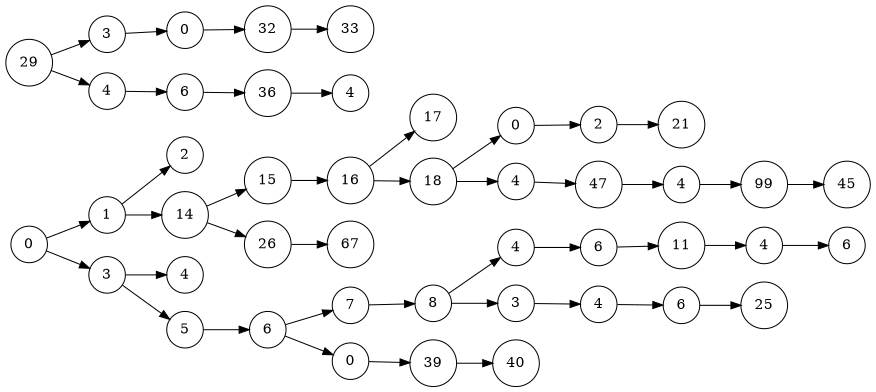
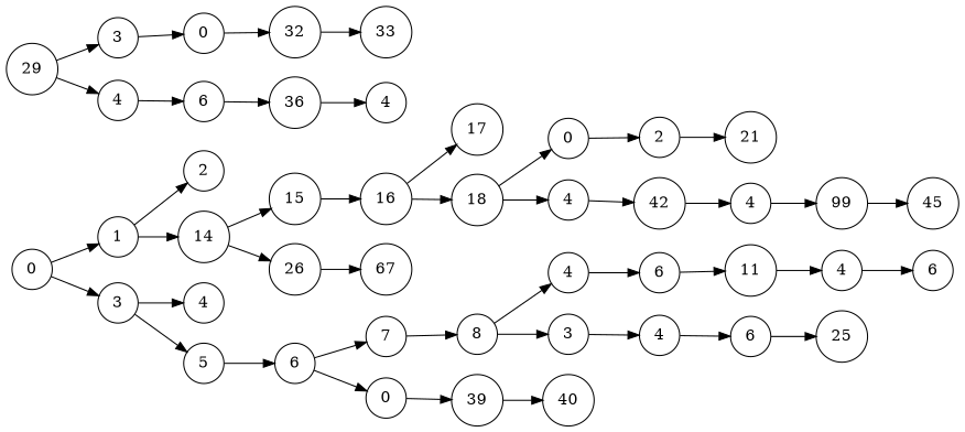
  digraph {
    rankdir=LR
    node [isInitial=false kind=PASSAGE shape=circle]
    edge [letter=1]
    0 [isInitial=true]
    1
    3
    2 [kind=AVOID]
    14
    4 [kind=AVOID]
    5
    15
    26
    6
    7
    n12 [index=0 label=0]
    8
    39 [index=1]
    n15 [index=4 label=4]
    n16 [index=3 label=3]
    n17 [index=6 label=6]
    n18 [index=4 label=4]
    11 [index=5]
    n20 [index=4 label=4]
    n21 [index=6 kind=ACCEPTING label=6]
    16
    n23 [label=67]
    17 [kind=AVOID]
    18
    n26 [index=0 label=0]
    n27 [index=4 label=4]
    n28 [index=2 label=2]
-   42 [index=5 label=47]
+   42 [index=5]
    21 [kind=AVOID]
    n31 [index=6 label=6]
    25 [kind=AVOID]
    n33 [index=3 label=3]
    29
    n35 [index=4 label=4]
    n36 [index=0 label=0]
    n37 [index=6 label=6]
    32 [index=1]
    33 [kind=AVOID]
    36 [index=5]
    n41 [index=4 kind=ACCEPTING label=4]
    40 [kind=AVOID]
    n43 [index=4 label=4]
    n44 [index=6 label=99]
    45 [index=5 kind=ACCEPTING]
    0 -> 1 [letter=0]
    0 -> 3
    1 -> 2
    1 -> 14 [letter=0]
    3 -> 4
    3 -> 5 [letter=0]
    14 -> 15 [letter=0]
    14 -> 26
    5 -> 6 [letter=0]
    15 -> 16 [letter=0]
    26 -> n23 [letter=0]
    6 -> 7
    6 -> n12 [index=4 letter=0]
    7 -> 8 [letter=0]
    n12 -> 39 [index=0 letter=0]
    8 -> n15 [index=9 letter=0]
    8 -> n16 [index=10]
    39 -> 40
    n15 -> n17 [index=7]
    n16 -> n18 [index=5]
    n17 -> 11 [index=8]
    n18 -> n31 [index=7]
    11 -> n20 [index=9 letter=0]
    n20 -> n21 [index=7]
    16 -> 17
    16 -> 18 [letter=0]
    18 -> n26 [index=4 letter=0]
    18 -> n27 [index=5]
    n26 -> n28 [index=1]
    n27 -> 42 [index=6 letter=0]
    n28 -> 21
    42 -> n43 [index=9 letter=0]
    n31 -> 25 [letter=0]
    n33 -> n36 [index=4 letter=0]
    29 -> n33 [index=10]
    29 -> n35 [index=9 letter=0]
    n35 -> n37 [index=7]
    n36 -> 32 [index=0 letter=0]
    n37 -> 36 [index=8]
    32 -> 33
    36 -> n41 [index=9 letter=0]
    n43 -> n44 [index=7]
    n44 -> 45 [index=8]
  }
